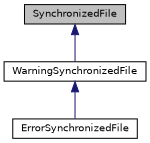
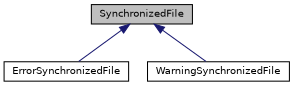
  digraph {
    node [color=black fillcolor=white fontname=Helvetica fontsize=10 shape=record style=filled]
    edge [color=midnightblue dir=back fontname=Helvetica fontsize=10 labelfontname=Helvetica labelfontsize=10 style=solid]
    n1 [fillcolor=grey75 fontcolor=black height=0.2 label=SynchronizedFile width=0.4]
    n2 [height=0.2 label=ErrorSynchronizedFile width=0.4]
    n3 [height=0.2 label=WarningSynchronizedFile width=0.4]
-   n3 -> n2
+   n1 -> n2
    n1 -> n3
  }
